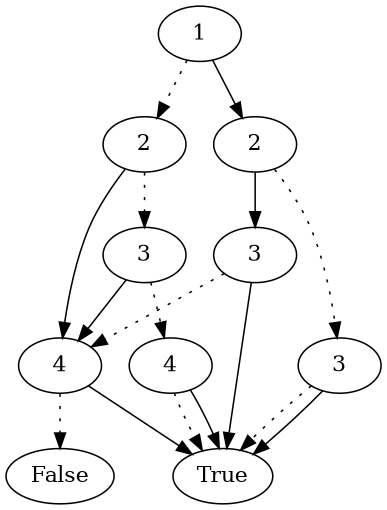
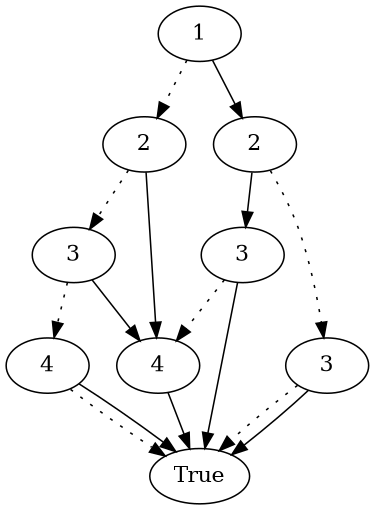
  digraph {
    n1 [label=1]
    n2 [label=2]
    n3 [label=2]
    n4 [label=3]
    n5 [label=4]
    n6 [label=4]
    n7 [label=True]
-   n8 [label=False]
    n9 [label=3]
    n10 [label=3]
    n1 -> n2 [style=dotted]
    n1 -> n3
    n2 -> n4 [style=dotted]
    n2 -> n5
    n3 -> n9 [style=dotted]
    n3 -> n10
    n4 -> n5
    n4 -> n6 [style=dotted]
    n5 -> n7
-   n5 -> n8 [style=dotted]
    n6 -> n7 [style=dotted]
    n6 -> n7
    n9 -> n7 [style=dotted]
    n9 -> n7
    n10 -> n5 [style=dotted]
    n10 -> n7
  }
